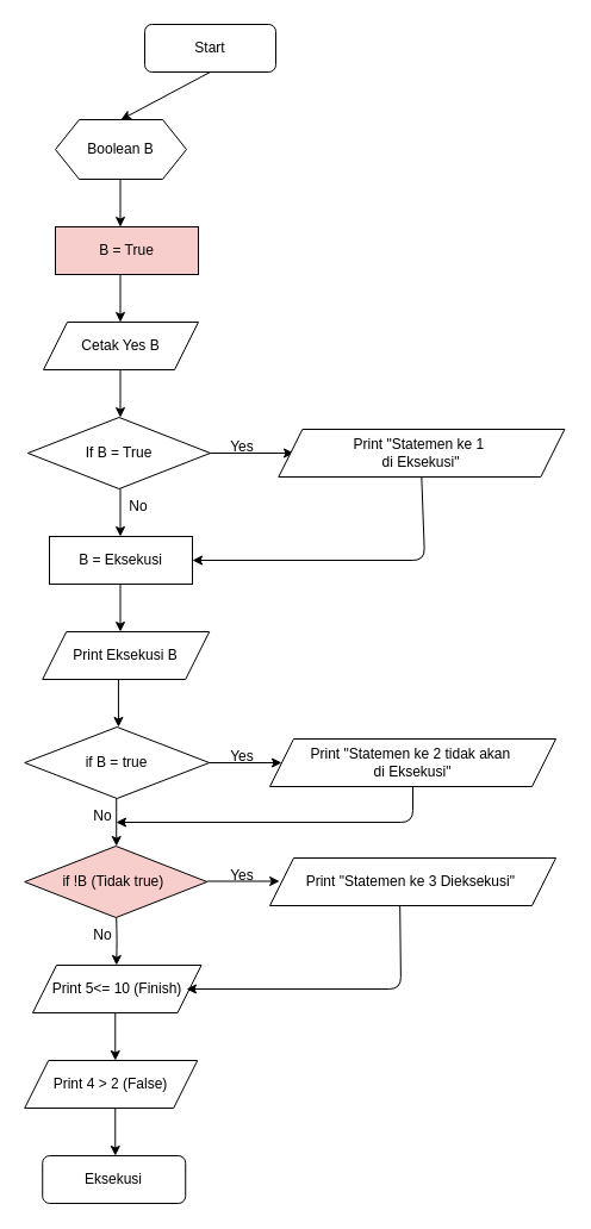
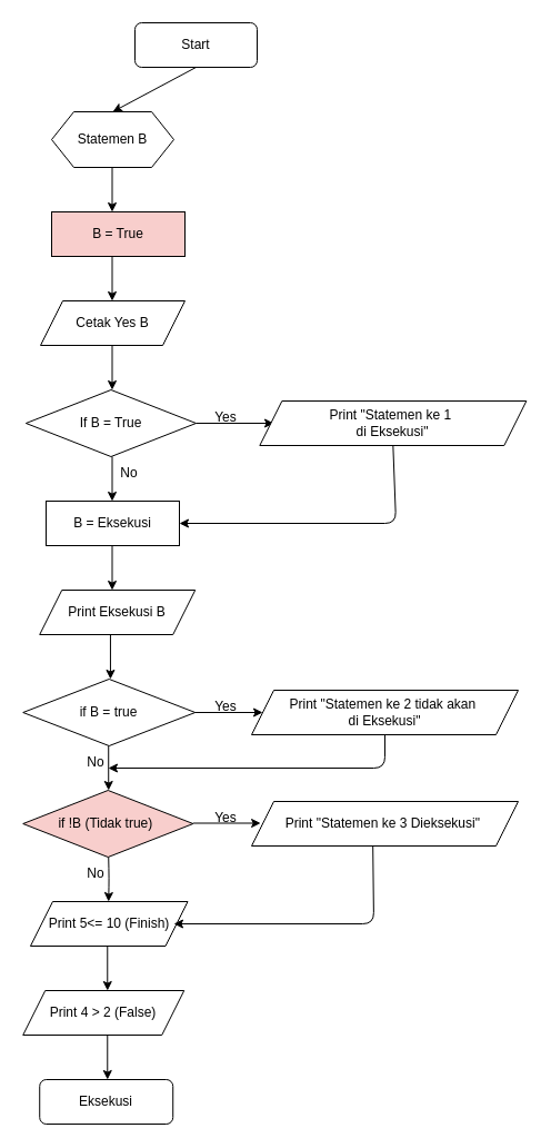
  <mxCell id="0" />
  <mxCell id="1" parent="0" />
  <mxCell id="2" value="Start" style="rounded=1;whiteSpace=wrap;html=1;" parent="1" vertex="1"><mxGeometry x="121" y="20" width="110" height="40" as="geometry" /></mxCell>
  <mxCell id="3" value="" style="endArrow=classic;html=1;exitX=0.5;exitY=1;exitDx=0;exitDy=0;" parent="1" source="2" edge="1"><mxGeometry width="50" height="50" relative="1" as="geometry"><mxPoint x="96" y="120" as="sourcePoint" /><mxPoint x="101" y="100" as="targetPoint" /></mxGeometry></mxCell>
  <mxCell id="4" value="" style="endArrow=classic;html=1;exitX=0.5;exitY=1;exitDx=0;exitDy=0;" parent="1" edge="1"><mxGeometry width="50" height="50" relative="1" as="geometry"><mxPoint x="100.5" y="150" as="sourcePoint" /><mxPoint x="100.5" y="190" as="targetPoint" /></mxGeometry></mxCell>
  <mxCell id="5" value="B = True" style="rounded=0;whiteSpace=wrap;html=1;fillColor=#f8cecc;" parent="1" vertex="1"><mxGeometry x="46" y="190" width="120" height="40" as="geometry" /></mxCell>
  <mxCell id="6" value="" style="endArrow=classic;html=1;exitX=0.5;exitY=1;exitDx=0;exitDy=0;" parent="1" edge="1"><mxGeometry width="50" height="50" relative="1" as="geometry"><mxPoint x="100.5" y="230" as="sourcePoint" /><mxPoint x="100.5" y="270" as="targetPoint" /></mxGeometry></mxCell>
  <mxCell id="7" value="Cetak Yes B" style="shape=parallelogram;perimeter=parallelogramPerimeter;whiteSpace=wrap;html=1;fixedSize=1;" parent="1" vertex="1"><mxGeometry x="36" y="270" width="130" height="40" as="geometry" /></mxCell>
  <mxCell id="8" value="" style="endArrow=classic;html=1;exitX=0.5;exitY=1;exitDx=0;exitDy=0;" parent="1" edge="1"><mxGeometry width="50" height="50" relative="1" as="geometry"><mxPoint x="100.5" y="310" as="sourcePoint" /><mxPoint x="100.5" y="350" as="targetPoint" /></mxGeometry></mxCell>
  <mxCell id="9" value="If B = True" style="rhombus;whiteSpace=wrap;html=1;" parent="1" vertex="1"><mxGeometry x="22.88" y="350" width="153.12" height="60" as="geometry" /></mxCell>
  <mxCell id="10" value="" style="endArrow=classic;html=1;exitX=0.5;exitY=1;exitDx=0;exitDy=0;" parent="1" edge="1"><mxGeometry width="50" height="50" relative="1" as="geometry"><mxPoint x="100.5" y="410" as="sourcePoint" /><mxPoint x="100.5" y="450" as="targetPoint" /></mxGeometry></mxCell>
  <mxCell id="11" value="" style="endArrow=classic;html=1;exitX=0.5;exitY=1;exitDx=0;exitDy=0;" parent="1" edge="1"><mxGeometry width="50" height="50" relative="1" as="geometry"><mxPoint x="100.5" y="490" as="sourcePoint" /><mxPoint x="100.5" y="530" as="targetPoint" /></mxGeometry></mxCell>
  <mxCell id="12" value="if B = true" style="rhombus;whiteSpace=wrap;html=1;" parent="1" vertex="1"><mxGeometry x="20.22" y="610" width="155" height="60" as="geometry" /></mxCell>
  <mxCell id="13" value="" style="endArrow=classic;html=1;exitX=0.5;exitY=1;exitDx=0;exitDy=0;" parent="1" edge="1"><mxGeometry width="50" height="50" relative="1" as="geometry"><mxPoint x="98.94" y="570" as="sourcePoint" /><mxPoint x="98.94" y="610" as="targetPoint" /></mxGeometry></mxCell>
  <mxCell id="14" value="Print 5&amp;lt;= 10 (Finish)" style="shape=parallelogram;perimeter=parallelogramPerimeter;whiteSpace=wrap;html=1;fixedSize=1;" parent="1" vertex="1"><mxGeometry x="26.94" y="810" width="141.56" height="40" as="geometry" /></mxCell>
  <mxCell id="15" value="" style="endArrow=classic;html=1;exitX=0.5;exitY=1;exitDx=0;exitDy=0;" parent="1" edge="1"><mxGeometry width="50" height="50" relative="1" as="geometry"><mxPoint x="97.22" y="670" as="sourcePoint" /><mxPoint x="97.22" y="710" as="targetPoint" /></mxGeometry></mxCell>
  <mxCell id="16" value="Print 4 &amp;gt; 2 (False)" style="shape=parallelogram;perimeter=parallelogramPerimeter;whiteSpace=wrap;html=1;fixedSize=1;" parent="1" vertex="1"><mxGeometry x="20.22" y="890" width="145" height="40" as="geometry" /></mxCell>
  <mxCell id="17" value="" style="endArrow=classic;html=1;exitX=0.5;exitY=1;exitDx=0;exitDy=0;" parent="1" edge="1"><mxGeometry width="50" height="50" relative="1" as="geometry"><mxPoint x="97.22" y="770" as="sourcePoint" /><mxPoint x="97.22" y="810" as="targetPoint" /><Array as="points"><mxPoint x="97.66" y="790" /></Array></mxGeometry></mxCell>
  <mxCell id="18" value="Print Eksekusi B" style="shape=parallelogram;perimeter=parallelogramPerimeter;whiteSpace=wrap;html=1;fixedSize=1;" parent="1" vertex="1"><mxGeometry x="35.22" y="530" width="140" height="40" as="geometry" /></mxCell>
  <mxCell id="19" value="" style="endArrow=classic;html=1;exitX=0.5;exitY=1;exitDx=0;exitDy=0;" parent="1" edge="1"><mxGeometry width="50" height="50" relative="1" as="geometry"><mxPoint x="96.28" y="850" as="sourcePoint" /><mxPoint x="96.28" y="890" as="targetPoint" /></mxGeometry></mxCell>
  <mxCell id="20" value="Eksekusi" style="rounded=1;whiteSpace=wrap;html=1;" parent="1" vertex="1"><mxGeometry x="35.22" y="970" width="120" height="40" as="geometry" /></mxCell>
- <mxCell id="21" value="Boolean B" style="shape=hexagon;perimeter=hexagonPerimeter2;whiteSpace=wrap;html=1;fixedSize=1;" parent="1" vertex="1"><mxGeometry x="46" y="100" width="110" height="50" as="geometry" /></mxCell>
+ <mxCell id="21" value="Statemen B" style="shape=hexagon;perimeter=hexagonPerimeter2;whiteSpace=wrap;html=1;fixedSize=1;" parent="1" vertex="1"><mxGeometry x="46" y="100" width="110" height="50" as="geometry" /></mxCell>
  <mxCell id="22" value="B = Eksekusi" style="rounded=0;whiteSpace=wrap;html=1;" parent="1" vertex="1"><mxGeometry x="41" y="450" width="120" height="40" as="geometry" /></mxCell>
  <mxCell id="23" value="if !B (Tidak true)&amp;nbsp;" style="rhombus;whiteSpace=wrap;html=1;fillColor=#f8cecc;" parent="1" vertex="1"><mxGeometry x="20.22" y="710" width="153.12" height="60" as="geometry" /></mxCell>
  <mxCell id="24" value="" style="endArrow=classic;html=1;exitX=0.5;exitY=1;exitDx=0;exitDy=0;" parent="1" edge="1"><mxGeometry width="50" height="50" relative="1" as="geometry"><mxPoint x="96.28" y="930" as="sourcePoint" /><mxPoint x="96.28" y="970" as="targetPoint" /></mxGeometry></mxCell>
  <mxCell id="25" value="" style="endArrow=classic;html=1;exitX=1;exitY=0.5;exitDx=0;exitDy=0;" parent="1" source="12" edge="1"><mxGeometry width="50" height="50" relative="1" as="geometry"><mxPoint x="196" y="650" as="sourcePoint" /><mxPoint x="236" y="640" as="targetPoint" /></mxGeometry></mxCell>
  <mxCell id="26" value="Print &quot;Statemen ke 2 tidak akan&amp;nbsp;&lt;br&gt;di Eksekusi&quot;" style="shape=parallelogram;perimeter=parallelogramPerimeter;whiteSpace=wrap;html=1;fixedSize=1;" parent="1" vertex="1"><mxGeometry x="226" y="620" width="240" height="40" as="geometry" /></mxCell>
  <mxCell id="27" value="" style="endArrow=classic;html=1;" parent="1" source="26" edge="1"><mxGeometry width="50" height="50" relative="1" as="geometry"><mxPoint x="346" y="710" as="sourcePoint" /><mxPoint x="97" y="690" as="targetPoint" /><Array as="points"><mxPoint x="346" y="690" /></Array></mxGeometry></mxCell>
  <mxCell id="28" value="" style="endArrow=classic;html=1;exitX=1;exitY=0.5;exitDx=0;exitDy=0;" parent="1" edge="1"><mxGeometry width="50" height="50" relative="1" as="geometry"><mxPoint x="173.34" y="739.5" as="sourcePoint" /><mxPoint x="234.12" y="739.5" as="targetPoint" /></mxGeometry></mxCell>
  <mxCell id="29" value="Print &quot;Statemen ke 3 Dieksekusi&quot;&amp;nbsp;" style="shape=parallelogram;perimeter=parallelogramPerimeter;whiteSpace=wrap;html=1;fixedSize=1;" parent="1" vertex="1"><mxGeometry x="226" y="720" width="240" height="40" as="geometry" /></mxCell>
  <mxCell id="30" value="" style="endArrow=classic;html=1;exitX=0.455;exitY=1.01;exitDx=0;exitDy=0;exitPerimeter=0;" parent="1" source="29" edge="1"><mxGeometry width="50" height="50" relative="1" as="geometry"><mxPoint x="416" y="800" as="sourcePoint" /><mxPoint x="156" y="830" as="targetPoint" /><Array as="points"><mxPoint x="336" y="830" /></Array></mxGeometry></mxCell>
  <mxCell id="31" value="Yes" style="text;html=1;strokeColor=none;fillColor=none;align=center;verticalAlign=middle;whiteSpace=wrap;rounded=0;" vertex="1" parent="1"><mxGeometry x="173.34" y="620" width="60" height="30" as="geometry" /></mxCell>
  <mxCell id="32" value="Yes" style="text;html=1;strokeColor=none;fillColor=none;align=center;verticalAlign=middle;whiteSpace=wrap;rounded=0;" vertex="1" parent="1"><mxGeometry x="173.34" y="720" width="60" height="30" as="geometry" /></mxCell>
  <mxCell id="33" value="No" style="text;html=1;strokeColor=none;fillColor=none;align=center;verticalAlign=middle;whiteSpace=wrap;rounded=0;" vertex="1" parent="1"><mxGeometry x="56" y="670" width="60" height="30" as="geometry" /></mxCell>
  <mxCell id="34" value="No" style="text;html=1;strokeColor=none;fillColor=none;align=center;verticalAlign=middle;whiteSpace=wrap;rounded=0;" vertex="1" parent="1"><mxGeometry x="56" y="770" width="60" height="30" as="geometry" /></mxCell>
  <mxCell id="35" value="" style="endArrow=classic;html=1;exitX=1;exitY=0.5;exitDx=0;exitDy=0;" edge="1" parent="1" source="9"><mxGeometry width="50" height="50" relative="1" as="geometry"><mxPoint x="206" y="400" as="sourcePoint" /><mxPoint x="246" y="380" as="targetPoint" /></mxGeometry></mxCell>
  <mxCell id="36" value="Print &quot;Statemen ke 1&amp;nbsp;&lt;br&gt;di Eksekusi&quot;" style="shape=parallelogram;perimeter=parallelogramPerimeter;whiteSpace=wrap;html=1;fixedSize=1;" vertex="1" parent="1"><mxGeometry x="233.34" y="360" width="240" height="40" as="geometry" /></mxCell>
  <mxCell id="37" value="" style="endArrow=classic;html=1;exitX=0.5;exitY=1;exitDx=0;exitDy=0;" edge="1" parent="1" source="36"><mxGeometry width="50" height="50" relative="1" as="geometry"><mxPoint x="410" y="440" as="sourcePoint" /><mxPoint x="161" y="470" as="targetPoint" /><Array as="points"><mxPoint x="356" y="470" /></Array></mxGeometry></mxCell>
  <mxCell id="38" value="Yes" style="text;html=1;strokeColor=none;fillColor=none;align=center;verticalAlign=middle;whiteSpace=wrap;rounded=0;" vertex="1" parent="1"><mxGeometry x="173.34" y="360" width="60" height="30" as="geometry" /></mxCell>
  <mxCell id="39" value="No" style="text;html=1;strokeColor=none;fillColor=none;align=center;verticalAlign=middle;whiteSpace=wrap;rounded=0;" vertex="1" parent="1"><mxGeometry x="86" y="410" width="60" height="30" as="geometry" /></mxCell>
